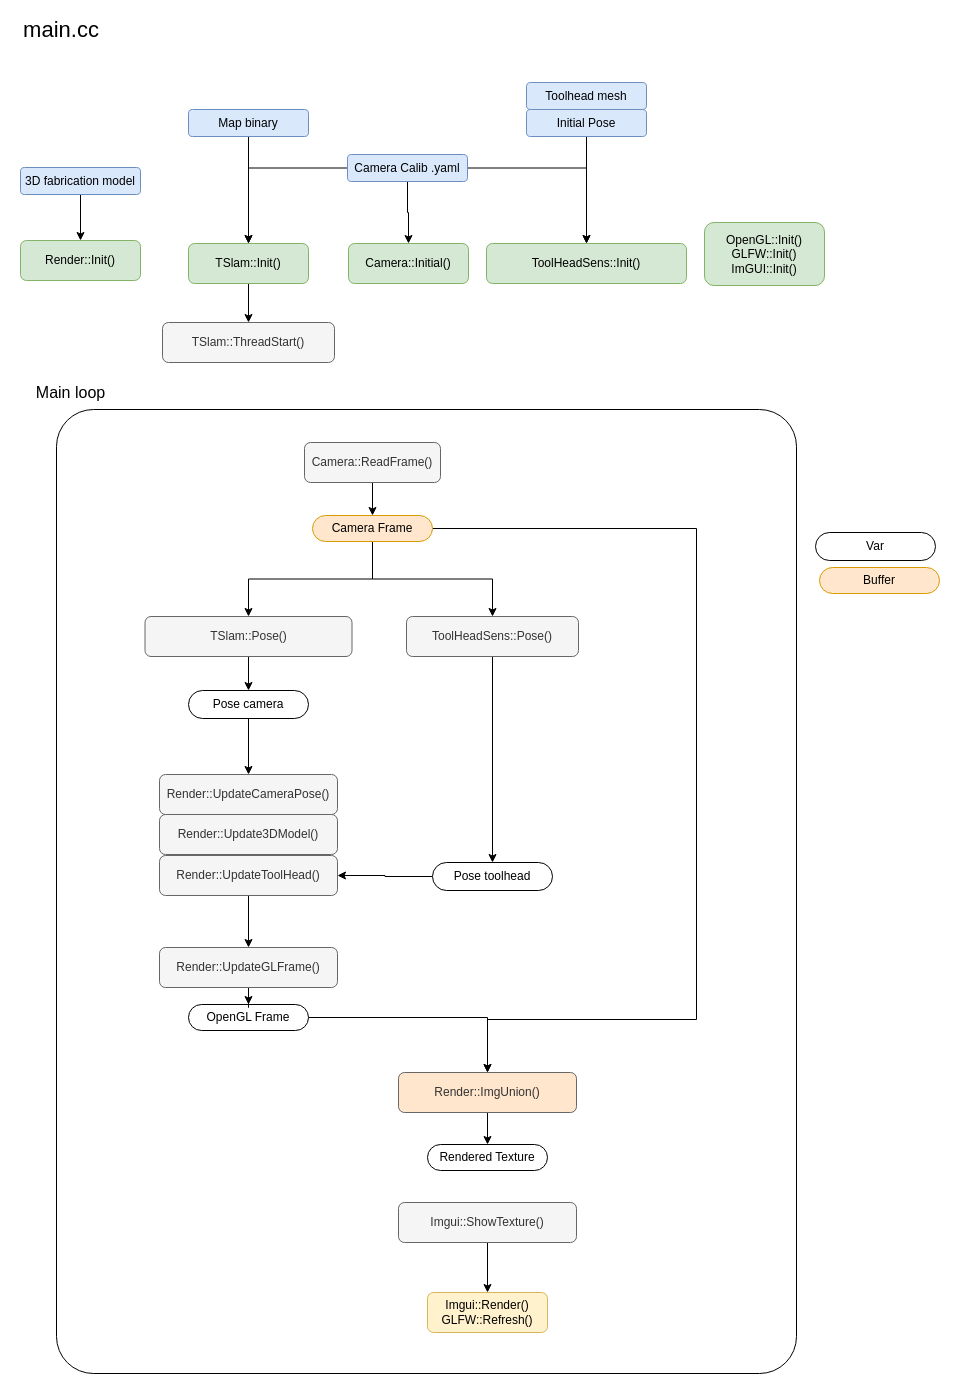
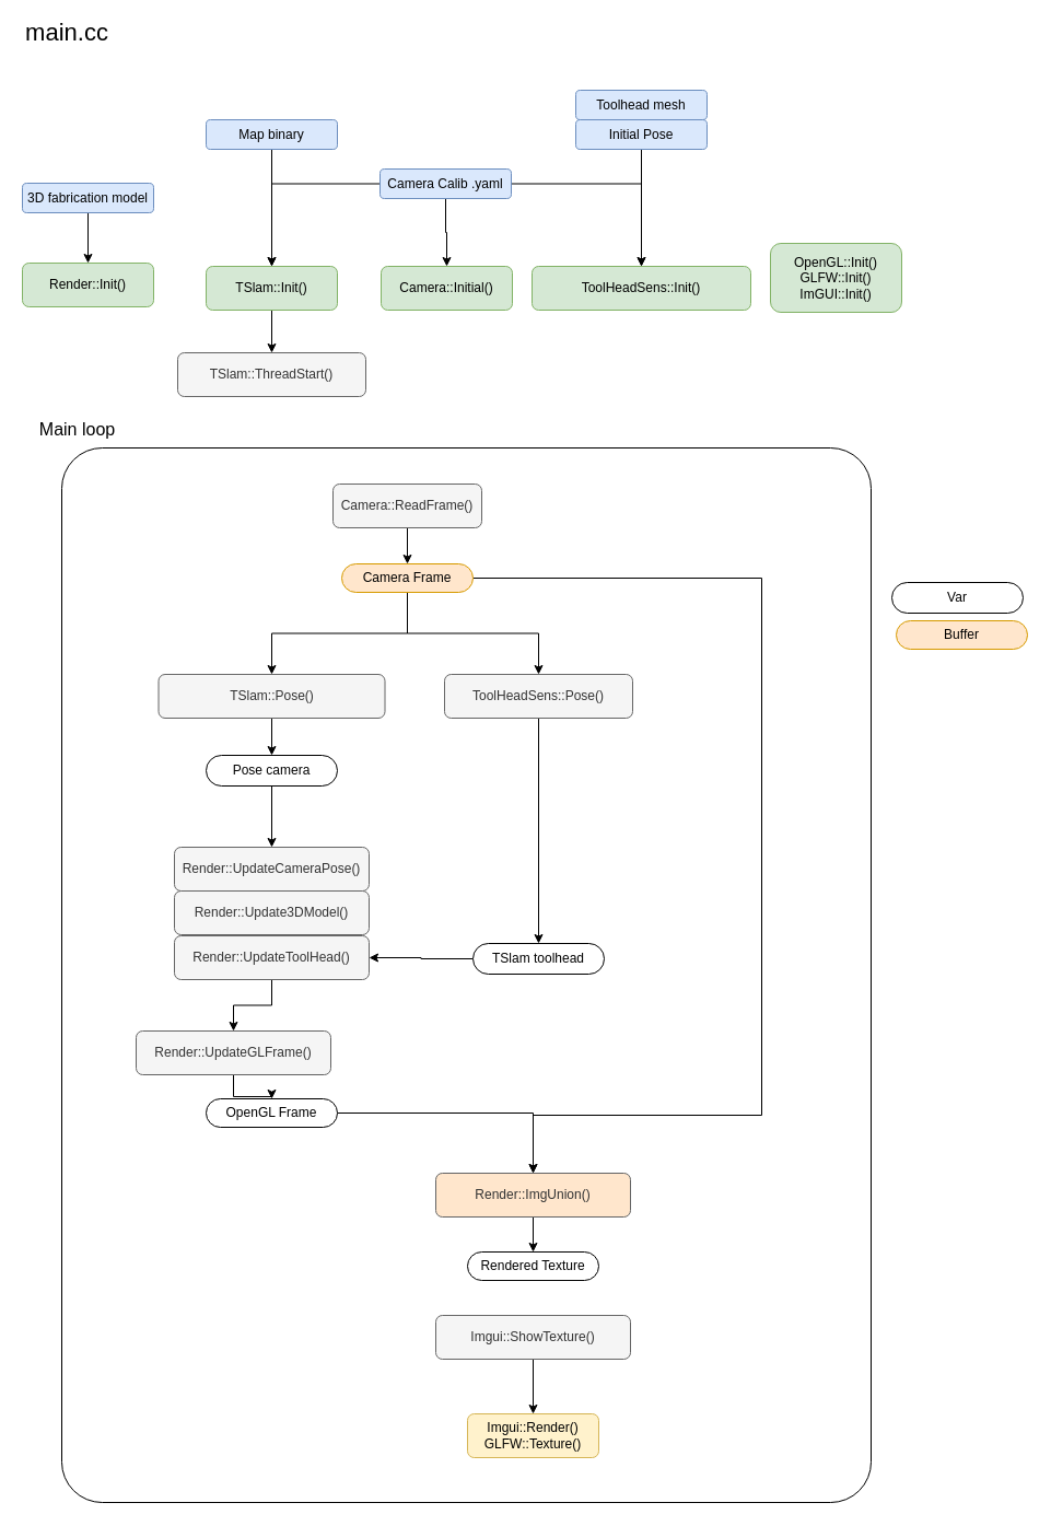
  <mxCell id="0" />
  <mxCell id="1" parent="0" />
  <mxCell id="2" value="" style="rounded=1;whiteSpace=wrap;html=1;fillColor=none;arcSize=5;" parent="1" vertex="1"><mxGeometry x="56" y="409" width="740" height="964" as="geometry" /></mxCell>
  <mxCell id="3" value="Camera::Initial()" style="rounded=1;whiteSpace=wrap;html=1;fontSize=12;glass=0;strokeWidth=1;shadow=0;fillColor=#d5e8d4;strokeColor=#82b366;" parent="1" vertex="1"><mxGeometry x="348" y="243" width="120" height="40" as="geometry" /></mxCell>
  <mxCell id="4" value="Render::Init()" style="rounded=1;whiteSpace=wrap;html=1;fontSize=12;glass=0;strokeWidth=1;shadow=0;fillColor=#d5e8d4;strokeColor=#82b366;" parent="1" vertex="1"><mxGeometry x="20" y="240" width="120" height="40" as="geometry" /></mxCell>
  <mxCell id="5" value="" style="edgeStyle=orthogonalEdgeStyle;rounded=0;orthogonalLoop=1;jettySize=auto;html=1;" parent="1" source="6" target="21" edge="1"><mxGeometry relative="1" as="geometry" /></mxCell>
  <mxCell id="6" value="TSlam::Init()" style="rounded=1;whiteSpace=wrap;html=1;fontSize=12;glass=0;strokeWidth=1;shadow=0;fillColor=#d5e8d4;strokeColor=#82b366;" parent="1" vertex="1"><mxGeometry x="188" y="243" width="120" height="40" as="geometry" /></mxCell>
  <mxCell id="7" value="&lt;font style=&quot;font-size: 22px&quot;&gt;main.cc&lt;/font&gt;" style="text;html=1;strokeColor=none;fillColor=none;align=center;verticalAlign=middle;whiteSpace=wrap;rounded=0;" parent="1" vertex="1"><mxGeometry x="41" y="20" width="40" height="20" as="geometry" /></mxCell>
  <mxCell id="8" value="OpenGL::Init()&lt;br&gt;GLFW::Init()&lt;br&gt;ImGUI::Init()" style="rounded=1;whiteSpace=wrap;html=1;fontSize=12;glass=0;strokeWidth=1;shadow=0;fillColor=#d5e8d4;strokeColor=#82b366;" parent="1" vertex="1"><mxGeometry x="704" y="222" width="120" height="63" as="geometry" /></mxCell>
- <mxCell id="9" value="Imgui::Render()&lt;br&gt;GLFW::Refresh()" style="rounded=1;whiteSpace=wrap;html=1;fontSize=12;glass=0;strokeWidth=1;shadow=0;fillColor=#fff2cc;strokeColor=#d6b656;" parent="1" vertex="1"><mxGeometry x="427" y="1292" width="120" height="40" as="geometry" /></mxCell>
+ <mxCell id="9" value="Imgui::Render()&lt;br&gt;GLFW::Texture()" style="rounded=1;whiteSpace=wrap;html=1;fontSize=12;glass=0;strokeWidth=1;shadow=0;fillColor=#fff2cc;strokeColor=#d6b656;" parent="1" vertex="1"><mxGeometry x="427" y="1292" width="120" height="40" as="geometry" /></mxCell>
  <mxCell id="10" style="edgeStyle=orthogonalEdgeStyle;rounded=0;orthogonalLoop=1;jettySize=auto;html=1;entryX=0.5;entryY=0;entryDx=0;entryDy=0;" parent="1" source="13" target="6" edge="1"><mxGeometry relative="1" as="geometry" /></mxCell>
  <mxCell id="11" style="edgeStyle=orthogonalEdgeStyle;rounded=0;orthogonalLoop=1;jettySize=auto;html=1;" parent="1" source="13" target="3" edge="1"><mxGeometry relative="1" as="geometry" /></mxCell>
  <mxCell id="12" style="edgeStyle=orthogonalEdgeStyle;rounded=0;orthogonalLoop=1;jettySize=auto;html=1;entryX=0.5;entryY=0;entryDx=0;entryDy=0;" parent="1" source="13" target="18" edge="1"><mxGeometry relative="1" as="geometry" /></mxCell>
  <mxCell id="13" value="Camera Calib .yaml" style="rounded=1;whiteSpace=wrap;html=1;fontSize=12;glass=0;strokeWidth=1;shadow=0;fillColor=#dae8fc;strokeColor=#6c8ebf;" parent="1" vertex="1"><mxGeometry x="347" y="154" width="120" height="27" as="geometry" /></mxCell>
  <mxCell id="14" style="edgeStyle=orthogonalEdgeStyle;rounded=0;orthogonalLoop=1;jettySize=auto;html=1;entryX=0.5;entryY=0;entryDx=0;entryDy=0;" parent="1" source="15" target="6" edge="1"><mxGeometry relative="1" as="geometry" /></mxCell>
  <mxCell id="15" value="Map binary" style="rounded=1;whiteSpace=wrap;html=1;fontSize=12;glass=0;strokeWidth=1;shadow=0;fillColor=#dae8fc;strokeColor=#6c8ebf;" parent="1" vertex="1"><mxGeometry x="188" y="109" width="120" height="27" as="geometry" /></mxCell>
  <mxCell id="16" style="edgeStyle=orthogonalEdgeStyle;rounded=0;orthogonalLoop=1;jettySize=auto;html=1;entryX=0.5;entryY=0;entryDx=0;entryDy=0;" parent="1" source="17" target="4" edge="1"><mxGeometry relative="1" as="geometry" /></mxCell>
  <mxCell id="17" value="3D fabrication model" style="rounded=1;whiteSpace=wrap;html=1;fontSize=12;glass=0;strokeWidth=1;shadow=0;fillColor=#dae8fc;strokeColor=#6c8ebf;" parent="1" vertex="1"><mxGeometry x="20" y="167" width="120" height="27" as="geometry" /></mxCell>
  <mxCell id="18" value="ToolHeadSens::Init()" style="rounded=1;whiteSpace=wrap;html=1;fontSize=12;glass=0;strokeWidth=1;shadow=0;fillColor=#d5e8d4;strokeColor=#82b366;" parent="1" vertex="1"><mxGeometry x="486" y="243" width="200" height="40" as="geometry" /></mxCell>
  <mxCell id="19" style="edgeStyle=orthogonalEdgeStyle;rounded=0;orthogonalLoop=1;jettySize=auto;html=1;entryX=0.5;entryY=0;entryDx=0;entryDy=0;" parent="1" source="20" target="49" edge="1"><mxGeometry relative="1" as="geometry" /></mxCell>
  <mxCell id="20" value="Camera::ReadFrame()" style="rounded=1;whiteSpace=wrap;html=1;fontSize=12;glass=0;strokeWidth=1;shadow=0;fillColor=#f5f5f5;strokeColor=#666666;fontColor=#333333;" parent="1" vertex="1"><mxGeometry x="304" y="442" width="136" height="40" as="geometry" /></mxCell>
  <mxCell id="21" value="TSlam::ThreadStart()" style="rounded=1;whiteSpace=wrap;html=1;fontSize=12;glass=0;strokeWidth=1;shadow=0;fillColor=#f5f5f5;strokeColor=#666666;fontColor=#333333;" parent="1" vertex="1"><mxGeometry x="162" y="322" width="172" height="40" as="geometry" /></mxCell>
  <mxCell id="22" value="Var" style="rounded=1;whiteSpace=wrap;html=1;fontSize=12;glass=0;strokeWidth=1;shadow=0;arcSize=50;" parent="1" vertex="1"><mxGeometry x="815" y="532" width="120" height="28" as="geometry" /></mxCell>
  <mxCell id="23" value="&lt;font style=&quot;font-size: 16px&quot;&gt;Main loop&lt;/font&gt;" style="text;html=1;strokeColor=none;fillColor=none;align=center;verticalAlign=middle;whiteSpace=wrap;rounded=0;" parent="1" vertex="1"><mxGeometry x="34" y="382" width="73" height="20" as="geometry" /></mxCell>
  <mxCell id="24" style="edgeStyle=orthogonalEdgeStyle;rounded=0;orthogonalLoop=1;jettySize=auto;html=1;entryX=0.5;entryY=0;entryDx=0;entryDy=0;" parent="1" source="25" target="27" edge="1"><mxGeometry x="-328" y="592" as="geometry" /></mxCell>
  <mxCell id="25" value="TSlam::Pose()" style="rounded=1;whiteSpace=wrap;html=1;fontSize=12;glass=0;strokeWidth=1;shadow=0;fillColor=#f5f5f5;strokeColor=#666666;fontColor=#333333;" parent="1" vertex="1"><mxGeometry x="144.5" y="616" width="207" height="40" as="geometry" /></mxCell>
  <mxCell id="26" value="" style="edgeStyle=orthogonalEdgeStyle;rounded=0;orthogonalLoop=1;jettySize=auto;html=1;" parent="1" source="27" target="28" edge="1"><mxGeometry relative="1" as="geometry" /></mxCell>
  <mxCell id="27" value="Pose camera" style="rounded=1;whiteSpace=wrap;html=1;fontSize=12;glass=0;strokeWidth=1;shadow=0;arcSize=50;" parent="1" vertex="1"><mxGeometry x="188" y="690" width="120" height="28" as="geometry" /></mxCell>
  <mxCell id="28" value="Render::UpdateCameraPose()" style="rounded=1;whiteSpace=wrap;html=1;fontSize=12;glass=0;strokeWidth=1;shadow=0;fillColor=#f5f5f5;strokeColor=#666666;fontColor=#333333;" parent="1" vertex="1"><mxGeometry x="159" y="774" width="178" height="40" as="geometry" /></mxCell>
  <mxCell id="29" style="edgeStyle=orthogonalEdgeStyle;rounded=0;orthogonalLoop=1;jettySize=auto;html=1;entryX=0.5;entryY=0;entryDx=0;entryDy=0;" parent="1" source="30" target="33" edge="1"><mxGeometry relative="1" as="geometry" /></mxCell>
  <mxCell id="30" value="Render::ImgUnion()" style="rounded=1;whiteSpace=wrap;html=1;fontSize=12;glass=0;strokeWidth=1;shadow=0;fillColor=#ffe6cc;strokeColor=#666666;fontColor=#333333;" parent="1" vertex="1"><mxGeometry x="398" y="1072" width="178" height="40" as="geometry" /></mxCell>
  <mxCell id="31" style="edgeStyle=orthogonalEdgeStyle;rounded=0;orthogonalLoop=1;jettySize=auto;html=1;entryX=0.5;entryY=0;entryDx=0;entryDy=0;" parent="1" source="32" target="9" edge="1"><mxGeometry relative="1" as="geometry" /></mxCell>
  <mxCell id="32" value="Imgui::ShowTexture()" style="rounded=1;whiteSpace=wrap;html=1;fontSize=12;glass=0;strokeWidth=1;shadow=0;fillColor=#f5f5f5;strokeColor=#666666;fontColor=#333333;" parent="1" vertex="1"><mxGeometry x="398" y="1202" width="178" height="40" as="geometry" /></mxCell>
  <mxCell id="33" value="Rendered Texture" style="rounded=1;whiteSpace=wrap;html=1;fontSize=12;glass=0;strokeWidth=1;shadow=0;arcSize=50;" parent="1" vertex="1"><mxGeometry x="427" y="1144" width="120" height="26" as="geometry" /></mxCell>
  <mxCell id="34" style="edgeStyle=orthogonalEdgeStyle;rounded=0;orthogonalLoop=1;jettySize=auto;html=1;entryX=0.5;entryY=0;entryDx=0;entryDy=0;" parent="1" source="35" target="30" edge="1"><mxGeometry relative="1" as="geometry" /></mxCell>
  <mxCell id="35" value="OpenGL Frame" style="rounded=1;whiteSpace=wrap;html=1;fontSize=12;glass=0;strokeWidth=1;shadow=0;arcSize=50;" parent="1" vertex="1"><mxGeometry x="188" y="1004" width="120" height="26" as="geometry" /></mxCell>
  <mxCell id="36" value="Render::Update3DModel()" style="rounded=1;whiteSpace=wrap;html=1;fontSize=12;glass=0;strokeWidth=1;shadow=0;fillColor=#f5f5f5;strokeColor=#666666;fontColor=#333333;" parent="1" vertex="1"><mxGeometry x="159" y="814" width="178" height="40" as="geometry" /></mxCell>
  <mxCell id="37" style="edgeStyle=orthogonalEdgeStyle;rounded=0;orthogonalLoop=1;jettySize=auto;html=1;" parent="1" source="38" target="35" edge="1"><mxGeometry relative="1" as="geometry" /></mxCell>
- <mxCell id="38" value="Render::UpdateGLFrame()" style="rounded=1;whiteSpace=wrap;html=1;fontSize=12;glass=0;strokeWidth=1;shadow=0;fillColor=#f5f5f5;strokeColor=#666666;fontColor=#333333;" parent="1" vertex="1"><mxGeometry x="159" y="947" width="178" height="40" as="geometry" /></mxCell>
+ <mxCell id="38" value="Render::UpdateGLFrame()" style="rounded=1;whiteSpace=wrap;html=1;fontSize=12;glass=0;strokeWidth=1;shadow=0;fillColor=#f5f5f5;strokeColor=#666666;fontColor=#333333;" parent="1" vertex="1"><mxGeometry x="124" y="942" width="178" height="40" as="geometry" /></mxCell>
  <mxCell id="39" value="Buffer" style="rounded=1;whiteSpace=wrap;html=1;fontSize=12;glass=0;strokeWidth=1;shadow=0;arcSize=50;fillColor=#ffe6cc;strokeColor=#d79b00;" parent="1" vertex="1"><mxGeometry x="819" y="567" width="120" height="26" as="geometry" /></mxCell>
  <mxCell id="40" style="edgeStyle=orthogonalEdgeStyle;rounded=0;orthogonalLoop=1;jettySize=auto;html=1;entryX=0.5;entryY=0;entryDx=0;entryDy=0;" parent="1" source="41" target="45" edge="1"><mxGeometry relative="1" as="geometry" /></mxCell>
  <mxCell id="41" value="ToolHeadSens::Pose()" style="rounded=1;whiteSpace=wrap;html=1;fontSize=12;glass=0;strokeWidth=1;shadow=0;fillColor=#f5f5f5;strokeColor=#666666;fontColor=#333333;" parent="1" vertex="1"><mxGeometry x="406" y="616" width="172" height="40" as="geometry" /></mxCell>
  <mxCell id="42" value="" style="edgeStyle=orthogonalEdgeStyle;rounded=0;orthogonalLoop=1;jettySize=auto;html=1;" parent="1" source="43" target="38" edge="1"><mxGeometry relative="1" as="geometry" /></mxCell>
  <mxCell id="43" value="Render::UpdateToolHead()" style="rounded=1;whiteSpace=wrap;html=1;fontSize=12;glass=0;strokeWidth=1;shadow=0;fillColor=#f5f5f5;strokeColor=#666666;fontColor=#333333;" parent="1" vertex="1"><mxGeometry x="159" y="855" width="178" height="40" as="geometry" /></mxCell>
  <mxCell id="44" style="edgeStyle=orthogonalEdgeStyle;rounded=0;orthogonalLoop=1;jettySize=auto;html=1;entryX=1;entryY=0.5;entryDx=0;entryDy=0;" parent="1" source="45" target="43" edge="1"><mxGeometry relative="1" as="geometry" /></mxCell>
- <mxCell id="45" value="Pose toolhead" style="rounded=1;whiteSpace=wrap;html=1;fontSize=12;glass=0;strokeWidth=1;shadow=0;arcSize=50;" parent="1" vertex="1"><mxGeometry x="432" y="862" width="120" height="28" as="geometry" /></mxCell>
+ <mxCell id="45" value="TSlam toolhead" style="rounded=1;whiteSpace=wrap;html=1;fontSize=12;glass=0;strokeWidth=1;shadow=0;arcSize=50;" parent="1" vertex="1"><mxGeometry x="432" y="862" width="120" height="28" as="geometry" /></mxCell>
  <mxCell id="46" style="edgeStyle=orthogonalEdgeStyle;rounded=0;orthogonalLoop=1;jettySize=auto;html=1;entryX=0.5;entryY=0;entryDx=0;entryDy=0;" parent="1" source="49" target="30" edge="1"><mxGeometry relative="1" as="geometry"><Array as="points"><mxPoint x="696" y="528" /><mxPoint x="696" y="1019" /><mxPoint x="487" y="1019" /></Array></mxGeometry></mxCell>
  <mxCell id="47" style="edgeStyle=orthogonalEdgeStyle;rounded=0;orthogonalLoop=1;jettySize=auto;html=1;" parent="1" source="49" target="25" edge="1"><mxGeometry relative="1" as="geometry" /></mxCell>
  <mxCell id="48" style="edgeStyle=orthogonalEdgeStyle;rounded=0;orthogonalLoop=1;jettySize=auto;html=1;" parent="1" source="49" target="41" edge="1"><mxGeometry relative="1" as="geometry" /></mxCell>
  <mxCell id="49" value="Camera Frame" style="rounded=1;whiteSpace=wrap;html=1;fontSize=12;glass=0;strokeWidth=1;shadow=0;arcSize=50;fillColor=#ffe6cc;strokeColor=#d79b00;" parent="1" vertex="1"><mxGeometry x="312" y="515" width="120" height="26" as="geometry" /></mxCell>
  <mxCell id="50" style="edgeStyle=orthogonalEdgeStyle;rounded=0;orthogonalLoop=1;jettySize=auto;html=1;entryX=0.5;entryY=0;entryDx=0;entryDy=0;" parent="1" source="51" target="18" edge="1"><mxGeometry relative="1" as="geometry" /></mxCell>
  <mxCell id="51" value="Initial Pose" style="rounded=1;whiteSpace=wrap;html=1;fontSize=12;glass=0;strokeWidth=1;shadow=0;fillColor=#dae8fc;strokeColor=#6c8ebf;" parent="1" vertex="1"><mxGeometry x="526" y="109" width="120" height="27" as="geometry" /></mxCell>
  <mxCell id="52" value="Toolhead mesh" style="rounded=1;whiteSpace=wrap;html=1;fontSize=12;glass=0;strokeWidth=1;shadow=0;fillColor=#dae8fc;strokeColor=#6c8ebf;" parent="1" vertex="1"><mxGeometry x="526" y="82" width="120" height="27" as="geometry" /></mxCell>
